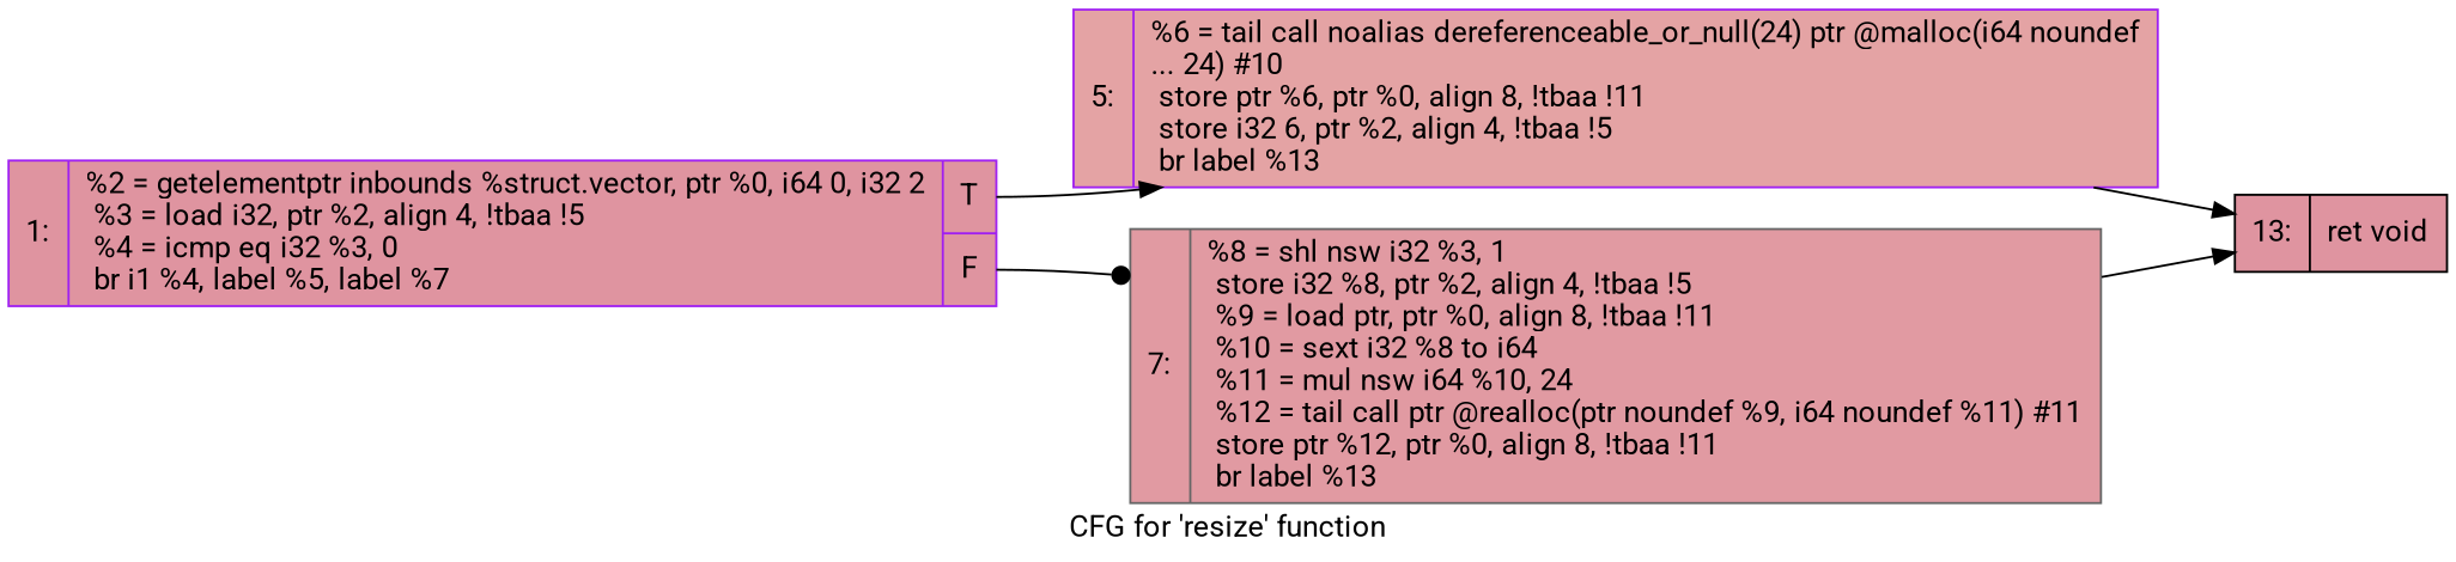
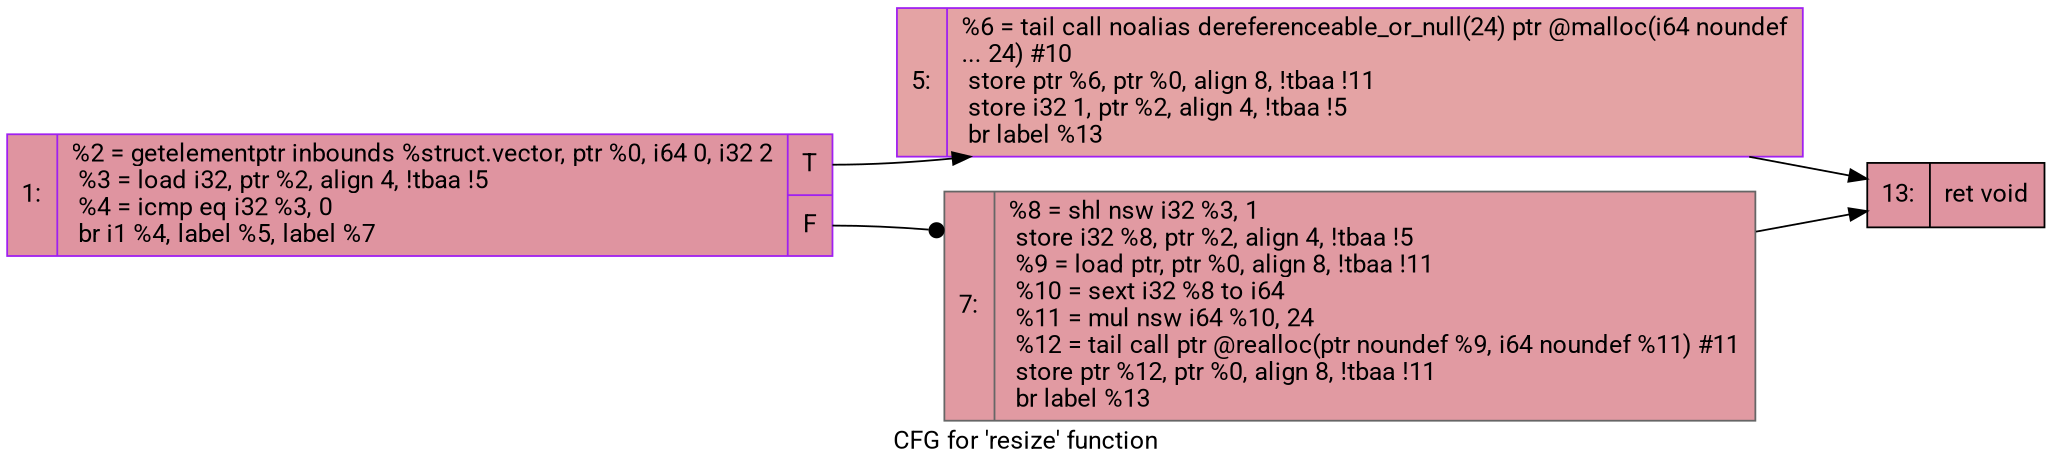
  digraph {
    label="CFG for 'resize' function"
    rankdir=LR
    fontname=Roboto
    node [color=purple fillcolor="#b70d2870" fontname=Roboto shape=record style=filled]
    edge [arrowhead=normal fontname=Roboto]
    n1 [label="{1:\l|  %2 = getelementptr inbounds %struct.vector, ptr %0, i64 0, i32 2\l  %3 = load i32, ptr %2, align 4, !tbaa !5\l  %4 = icmp eq i32 %3, 0\l  br i1 %4, label %5, label %7\l|{<s0>T|<s1>F}}"]
-   n2 [fillcolor="#c32e3170" label="{5:\l|  %6 = tail call noalias dereferenceable_or_null(24) ptr @malloc(i64 noundef\l... 24) #10\l  store ptr %6, ptr %0, align 8, !tbaa !11\l  store i32 6, ptr %2, align 4, !tbaa !5\l  br label %13\l}"]
+   n2 [fillcolor="#c32e3170" label="{5:\l|  %6 = tail call noalias dereferenceable_or_null(24) ptr @malloc(i64 noundef\l... 24) #10\l  store ptr %6, ptr %0, align 8, !tbaa !11\l  store i32 1, ptr %2, align 4, !tbaa !5\l  br label %13\l}"]
    n3 [color=gray40 fillcolor="#bb1b2c70" label="{7:\l|  %8 = shl nsw i32 %3, 1\l  store i32 %8, ptr %2, align 4, !tbaa !5\l  %9 = load ptr, ptr %0, align 8, !tbaa !11\l  %10 = sext i32 %8 to i64\l  %11 = mul nsw i64 %10, 24\l  %12 = tail call ptr @realloc(ptr noundef %9, i64 noundef %11) #11\l  store ptr %12, ptr %0, align 8, !tbaa !11\l  br label %13\l}"]
    n4 [color=black label="{13:\l|  ret void\l}"]
    n1 -> n2 [tailport=s0]
    n1 -> n3 [tailport=s1 arrowhead=dot]
    n2 -> n4
    n3 -> n4
  }
